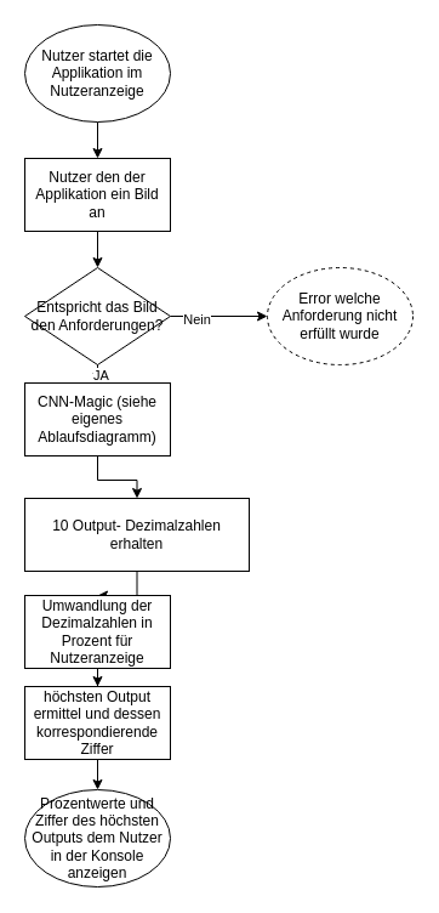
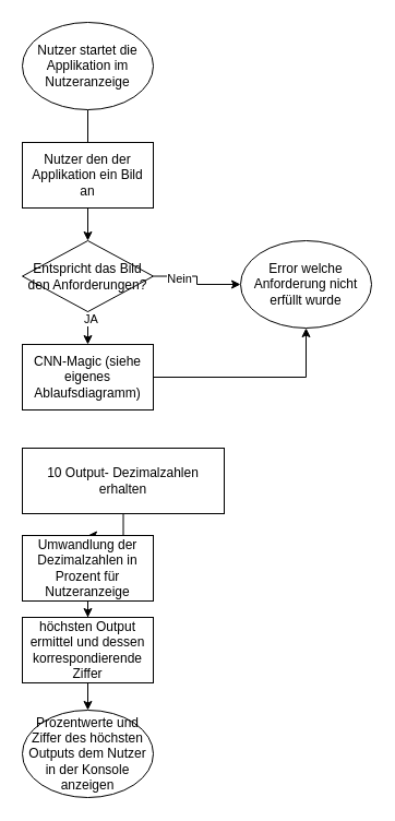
  <mxCell id="0" />
  <mxCell id="1" parent="0" />
- <mxCell id="2" value="" style="edgeStyle=orthogonalEdgeStyle;rounded=0;orthogonalLoop=1;jettySize=auto;html=1;" edge="1" parent="1" source="3" target="5"><mxGeometry relative="1" as="geometry" /></mxCell>
+ <mxCell id="2" value="" style="edgeStyle=orthogonalEdgeStyle;rounded=0;orthogonalLoop=1;jettySize=auto;html=1;endArrow=none;" edge="1" parent="1" source="3" target="5"><mxGeometry relative="1" as="geometry" /></mxCell>
  <mxCell id="3" value="Nutzer startet die Applikation im Nutzeranzeige" style="ellipse;whiteSpace=wrap;html=1;" vertex="1" parent="1"><mxGeometry x="20" y="20" width="120" height="80" as="geometry" /></mxCell>
  <mxCell id="4" value="" style="edgeStyle=orthogonalEdgeStyle;rounded=0;orthogonalLoop=1;jettySize=auto;html=1;" edge="1" parent="1" source="5" target="10"><mxGeometry relative="1" as="geometry" /></mxCell>
  <mxCell id="5" value="&lt;div&gt;Nutzer den der Applikation ein Bild an&lt;/div&gt;" style="whiteSpace=wrap;html=1;" vertex="1" parent="1"><mxGeometry x="20" y="130" width="120" height="60" as="geometry" /></mxCell>
  <mxCell id="6" value="" style="edgeStyle=orthogonalEdgeStyle;rounded=0;orthogonalLoop=1;jettySize=auto;html=1;" edge="1" parent="1" source="10" target="11"><mxGeometry relative="1" as="geometry" /></mxCell>
  <mxCell id="7" value="Nein" style="edgeLabel;html=1;align=center;verticalAlign=middle;resizable=0;points=[];" vertex="1" connectable="0" parent="6"><mxGeometry x="-0.475" y="-2" relative="1" as="geometry"><mxPoint as="offset" /></mxGeometry></mxCell>
  <mxCell id="8" value="" style="edgeStyle=orthogonalEdgeStyle;rounded=0;orthogonalLoop=1;jettySize=auto;html=1;" edge="1" parent="1" source="10" target="13"><mxGeometry relative="1" as="geometry" /></mxCell>
  <mxCell id="9" value="JA" style="edgeLabel;html=1;align=center;verticalAlign=middle;resizable=0;points=[];" vertex="1" connectable="0" parent="8"><mxGeometry x="-0.76" y="2" relative="1" as="geometry"><mxPoint as="offset" /></mxGeometry></mxCell>
- <mxCell id="10" value="Entspricht das Bild den Anforderungen?" style="rhombus;whiteSpace=wrap;html=1;" vertex="1" parent="1"><mxGeometry x="20" y="220" width="120" height="80" as="geometry" /></mxCell>
- <mxCell id="11" value="Error welche Anforderung nicht erfüllt wurde" style="ellipse;whiteSpace=wrap;html=1;dashed=1;" vertex="1" parent="1"><mxGeometry x="220" y="220" width="120" height="80" as="geometry" /></mxCell>
- <mxCell id="12" value="" style="edgeStyle=orthogonalEdgeStyle;rounded=0;orthogonalLoop=1;jettySize=auto;html=1;" edge="1" parent="1" source="13" target="15"><mxGeometry relative="1" as="geometry" /></mxCell>
+ <mxCell id="10" value="Entspricht das Bild den Anforderungen?" style="rhombus;whiteSpace=wrap;html=1;" vertex="1" parent="1"><mxGeometry x="20" y="220" width="120" height="65" as="geometry" /></mxCell>
+ <mxCell id="11" value="Error welche Anforderung nicht erfüllt wurde" style="ellipse;whiteSpace=wrap;html=1;" vertex="1" parent="1"><mxGeometry x="220" y="220" width="120" height="80" as="geometry" /></mxCell>
+ <mxCell id="12" value="" style="edgeStyle=orthogonalEdgeStyle;rounded=0;orthogonalLoop=1;jettySize=auto;html=1;" edge="1" parent="1" source="13" target="11"><mxGeometry relative="1" as="geometry" /></mxCell>
  <mxCell id="13" value="CNN-Magic (siehe eigenes Ablaufsdiagramm)" style="whiteSpace=wrap;html=1;" vertex="1" parent="1"><mxGeometry x="20" y="315" width="120" height="60" as="geometry" /></mxCell>
  <mxCell id="14" value="" style="edgeStyle=orthogonalEdgeStyle;rounded=0;orthogonalLoop=1;jettySize=auto;html=1;" edge="1" parent="1" source="15" target="17"><mxGeometry relative="1" as="geometry" /></mxCell>
  <mxCell id="15" value="10 Output- Dezimalzahlen erhalten" style="whiteSpace=wrap;html=1;" vertex="1" parent="1"><mxGeometry x="20" y="410" width="185" height="60" as="geometry" /></mxCell>
  <mxCell id="16" value="" style="edgeStyle=orthogonalEdgeStyle;rounded=0;orthogonalLoop=1;jettySize=auto;html=1;" edge="1" parent="1" source="17" target="19"><mxGeometry relative="1" as="geometry" /></mxCell>
  <mxCell id="17" value="Umwandlung der Dezimalzahlen in Prozent für Nutzeranzeige" style="whiteSpace=wrap;html=1;" vertex="1" parent="1"><mxGeometry x="20" y="490" width="120" height="60" as="geometry" /></mxCell>
  <mxCell id="18" value="" style="edgeStyle=orthogonalEdgeStyle;rounded=0;orthogonalLoop=1;jettySize=auto;html=1;" edge="1" parent="1" source="19" target="20"><mxGeometry relative="1" as="geometry" /></mxCell>
  <mxCell id="19" value="höchsten Output ermittel und dessen korrespondierende Ziffer" style="whiteSpace=wrap;html=1;" vertex="1" parent="1"><mxGeometry x="20" y="565" width="120" height="60" as="geometry" /></mxCell>
  <mxCell id="20" value="Prozentwerte und Ziffer des höchsten Outputs dem Nutzer in der Konsole anzeigen" style="ellipse;whiteSpace=wrap;html=1;" vertex="1" parent="1"><mxGeometry x="20" y="650" width="120" height="80" as="geometry" /></mxCell>
